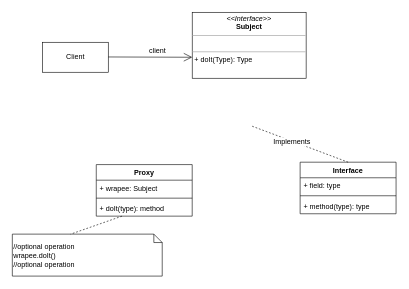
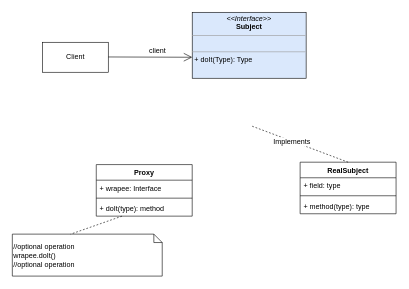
  <mxCell id="0" />
  <mxCell id="1" parent="0" />
- <mxCell id="2" value="&lt;p style=&quot;margin: 0px ; margin-top: 4px ; text-align: center&quot;&gt;&lt;i&gt;&amp;lt;&amp;lt;Interface&amp;gt;&amp;gt;&lt;/i&gt;&lt;br&gt;&lt;b&gt;Subject&lt;/b&gt;&lt;/p&gt;&lt;hr size=&quot;1&quot;&gt;&lt;p style=&quot;margin: 0px ; margin-left: 4px&quot;&gt;&lt;br&gt;&lt;/p&gt;&lt;hr size=&quot;1&quot;&gt;&lt;p style=&quot;margin: 0px ; margin-left: 4px&quot;&gt;+ doIt(Type): Type&lt;br&gt;&lt;/p&gt;" style="verticalAlign=top;align=left;overflow=fill;fontSize=12;fontFamily=Helvetica;html=1;" vertex="1" parent="1"><mxGeometry x="320" y="20" width="190" height="110" as="geometry" /></mxCell>
+ <mxCell id="2" value="&lt;p style=&quot;margin: 0px ; margin-top: 4px ; text-align: center&quot;&gt;&lt;i&gt;&amp;lt;&amp;lt;Interface&amp;gt;&amp;gt;&lt;/i&gt;&lt;br&gt;&lt;b&gt;Subject&lt;/b&gt;&lt;/p&gt;&lt;hr size=&quot;1&quot;&gt;&lt;p style=&quot;margin: 0px ; margin-left: 4px&quot;&gt;&lt;br&gt;&lt;/p&gt;&lt;hr size=&quot;1&quot;&gt;&lt;p style=&quot;margin: 0px ; margin-left: 4px&quot;&gt;+ doIt(Type): Type&lt;br&gt;&lt;/p&gt;" style="verticalAlign=top;align=left;overflow=fill;fontSize=12;fontFamily=Helvetica;html=1;fillColor=#dae8fc;" vertex="1" parent="1"><mxGeometry x="320" y="20" width="190" height="110" as="geometry" /></mxCell>
  <mxCell id="3" value="Client" style="html=1;" vertex="1" parent="1"><mxGeometry x="70" y="70" width="110" height="50" as="geometry" /></mxCell>
  <mxCell id="4" value="Proxy" style="swimlane;fontStyle=1;align=center;verticalAlign=top;childLayout=stackLayout;horizontal=1;startSize=26;horizontalStack=0;resizeParent=1;resizeParentMax=0;resizeLast=0;collapsible=1;marginBottom=0;" vertex="1" parent="1"><mxGeometry x="160" y="274" width="160" height="86" as="geometry" /></mxCell>
- <mxCell id="5" value="+ wrapee: Subject" style="text;strokeColor=none;fillColor=none;align=left;verticalAlign=top;spacingLeft=4;spacingRight=4;overflow=hidden;rotatable=0;points=[[0,0.5],[1,0.5]];portConstraint=eastwest;" vertex="1" parent="4"><mxGeometry y="26" width="160" height="26" as="geometry" /></mxCell>
+ <mxCell id="5" value="+ wrapee: Interface" style="text;strokeColor=none;fillColor=none;align=left;verticalAlign=top;spacingLeft=4;spacingRight=4;overflow=hidden;rotatable=0;points=[[0,0.5],[1,0.5]];portConstraint=eastwest;" vertex="1" parent="4"><mxGeometry y="26" width="160" height="26" as="geometry" /></mxCell>
  <mxCell id="6" value="" style="line;strokeWidth=1;fillColor=none;align=left;verticalAlign=middle;spacingTop=-1;spacingLeft=3;spacingRight=3;rotatable=0;labelPosition=right;points=[];portConstraint=eastwest;" vertex="1" parent="4"><mxGeometry y="52" width="160" height="8" as="geometry" /></mxCell>
  <mxCell id="7" value="+ doIt(type): method" style="text;strokeColor=none;fillColor=none;align=left;verticalAlign=top;spacingLeft=4;spacingRight=4;overflow=hidden;rotatable=0;points=[[0,0.5],[1,0.5]];portConstraint=eastwest;" vertex="1" parent="4"><mxGeometry y="60" width="160" height="26" as="geometry" /></mxCell>
- <mxCell id="8" value="Interface" style="swimlane;fontStyle=1;align=center;verticalAlign=top;childLayout=stackLayout;horizontal=1;startSize=26;horizontalStack=0;resizeParent=1;resizeParentMax=0;resizeLast=0;collapsible=1;marginBottom=0;" vertex="1" parent="1"><mxGeometry x="500" y="270" width="160" height="86" as="geometry" /></mxCell>
+ <mxCell id="8" value="RealSubject" style="swimlane;fontStyle=1;align=center;verticalAlign=top;childLayout=stackLayout;horizontal=1;startSize=26;horizontalStack=0;resizeParent=1;resizeParentMax=0;resizeLast=0;collapsible=1;marginBottom=0;" vertex="1" parent="1"><mxGeometry x="500" y="270" width="160" height="86" as="geometry" /></mxCell>
  <mxCell id="9" value="+ field: type" style="text;strokeColor=none;fillColor=none;align=left;verticalAlign=top;spacingLeft=4;spacingRight=4;overflow=hidden;rotatable=0;points=[[0,0.5],[1,0.5]];portConstraint=eastwest;" vertex="1" parent="8"><mxGeometry y="26" width="160" height="26" as="geometry" /></mxCell>
  <mxCell id="10" value="" style="line;strokeWidth=1;fillColor=none;align=left;verticalAlign=middle;spacingTop=-1;spacingLeft=3;spacingRight=3;rotatable=0;labelPosition=right;points=[];portConstraint=eastwest;" vertex="1" parent="8"><mxGeometry y="52" width="160" height="8" as="geometry" /></mxCell>
  <mxCell id="11" value="+ method(type): type" style="text;strokeColor=none;fillColor=none;align=left;verticalAlign=top;spacingLeft=4;spacingRight=4;overflow=hidden;rotatable=0;points=[[0,0.5],[1,0.5]];portConstraint=eastwest;" vertex="1" parent="8"><mxGeometry y="60" width="160" height="26" as="geometry" /></mxCell>
  <mxCell id="12" value="&lt;br&gt;//optional operation&lt;br&gt;wrapee.doIt()&lt;br&gt;//optional operation" style="shape=note;whiteSpace=wrap;html=1;size=14;verticalAlign=top;align=left;spacingTop=-6;" vertex="1" parent="1"><mxGeometry x="20" y="390" width="250" height="70" as="geometry" /></mxCell>
  <mxCell id="13" value="" style="endArrow=open;endFill=1;endSize=12;html=1;" edge="1" parent="1"><mxGeometry width="160" relative="1" as="geometry"><mxPoint x="180" y="94.5" as="sourcePoint" /><mxPoint x="320" y="95" as="targetPoint" /></mxGeometry></mxCell>
  <mxCell id="14" value="client" style="text;html=1;align=center;verticalAlign=middle;resizable=0;points=[];autosize=1;" vertex="1" parent="1"><mxGeometry x="242" y="74" width="40" height="20" as="geometry" /></mxCell>
  <mxCell id="15" value="" style="endArrow=none;dashed=1;html=1;entryX=0.5;entryY=0;entryDx=0;entryDy=0;" edge="1" parent="1" target="8"><mxGeometry width="50" height="50" relative="1" as="geometry"><mxPoint x="420" y="210" as="sourcePoint" /><mxPoint x="430" y="200" as="targetPoint" /></mxGeometry></mxCell>
  <mxCell id="16" value="Implements" style="text;html=1;align=center;verticalAlign=middle;resizable=0;points=[];labelBackgroundColor=#ffffff;" vertex="1" connectable="0" parent="15"><mxGeometry x="-0.178" y="-1" relative="1" as="geometry"><mxPoint as="offset" /></mxGeometry></mxCell>
  <mxCell id="17" value="" style="endArrow=none;dashed=1;html=1;entryX=0.389;entryY=0;entryDx=0;entryDy=0;entryPerimeter=0;" edge="1" parent="1" source="7" target="12"><mxGeometry width="50" height="50" relative="1" as="geometry"><mxPoint x="380" y="250" as="sourcePoint" /><mxPoint x="430" y="200" as="targetPoint" /></mxGeometry></mxCell>
